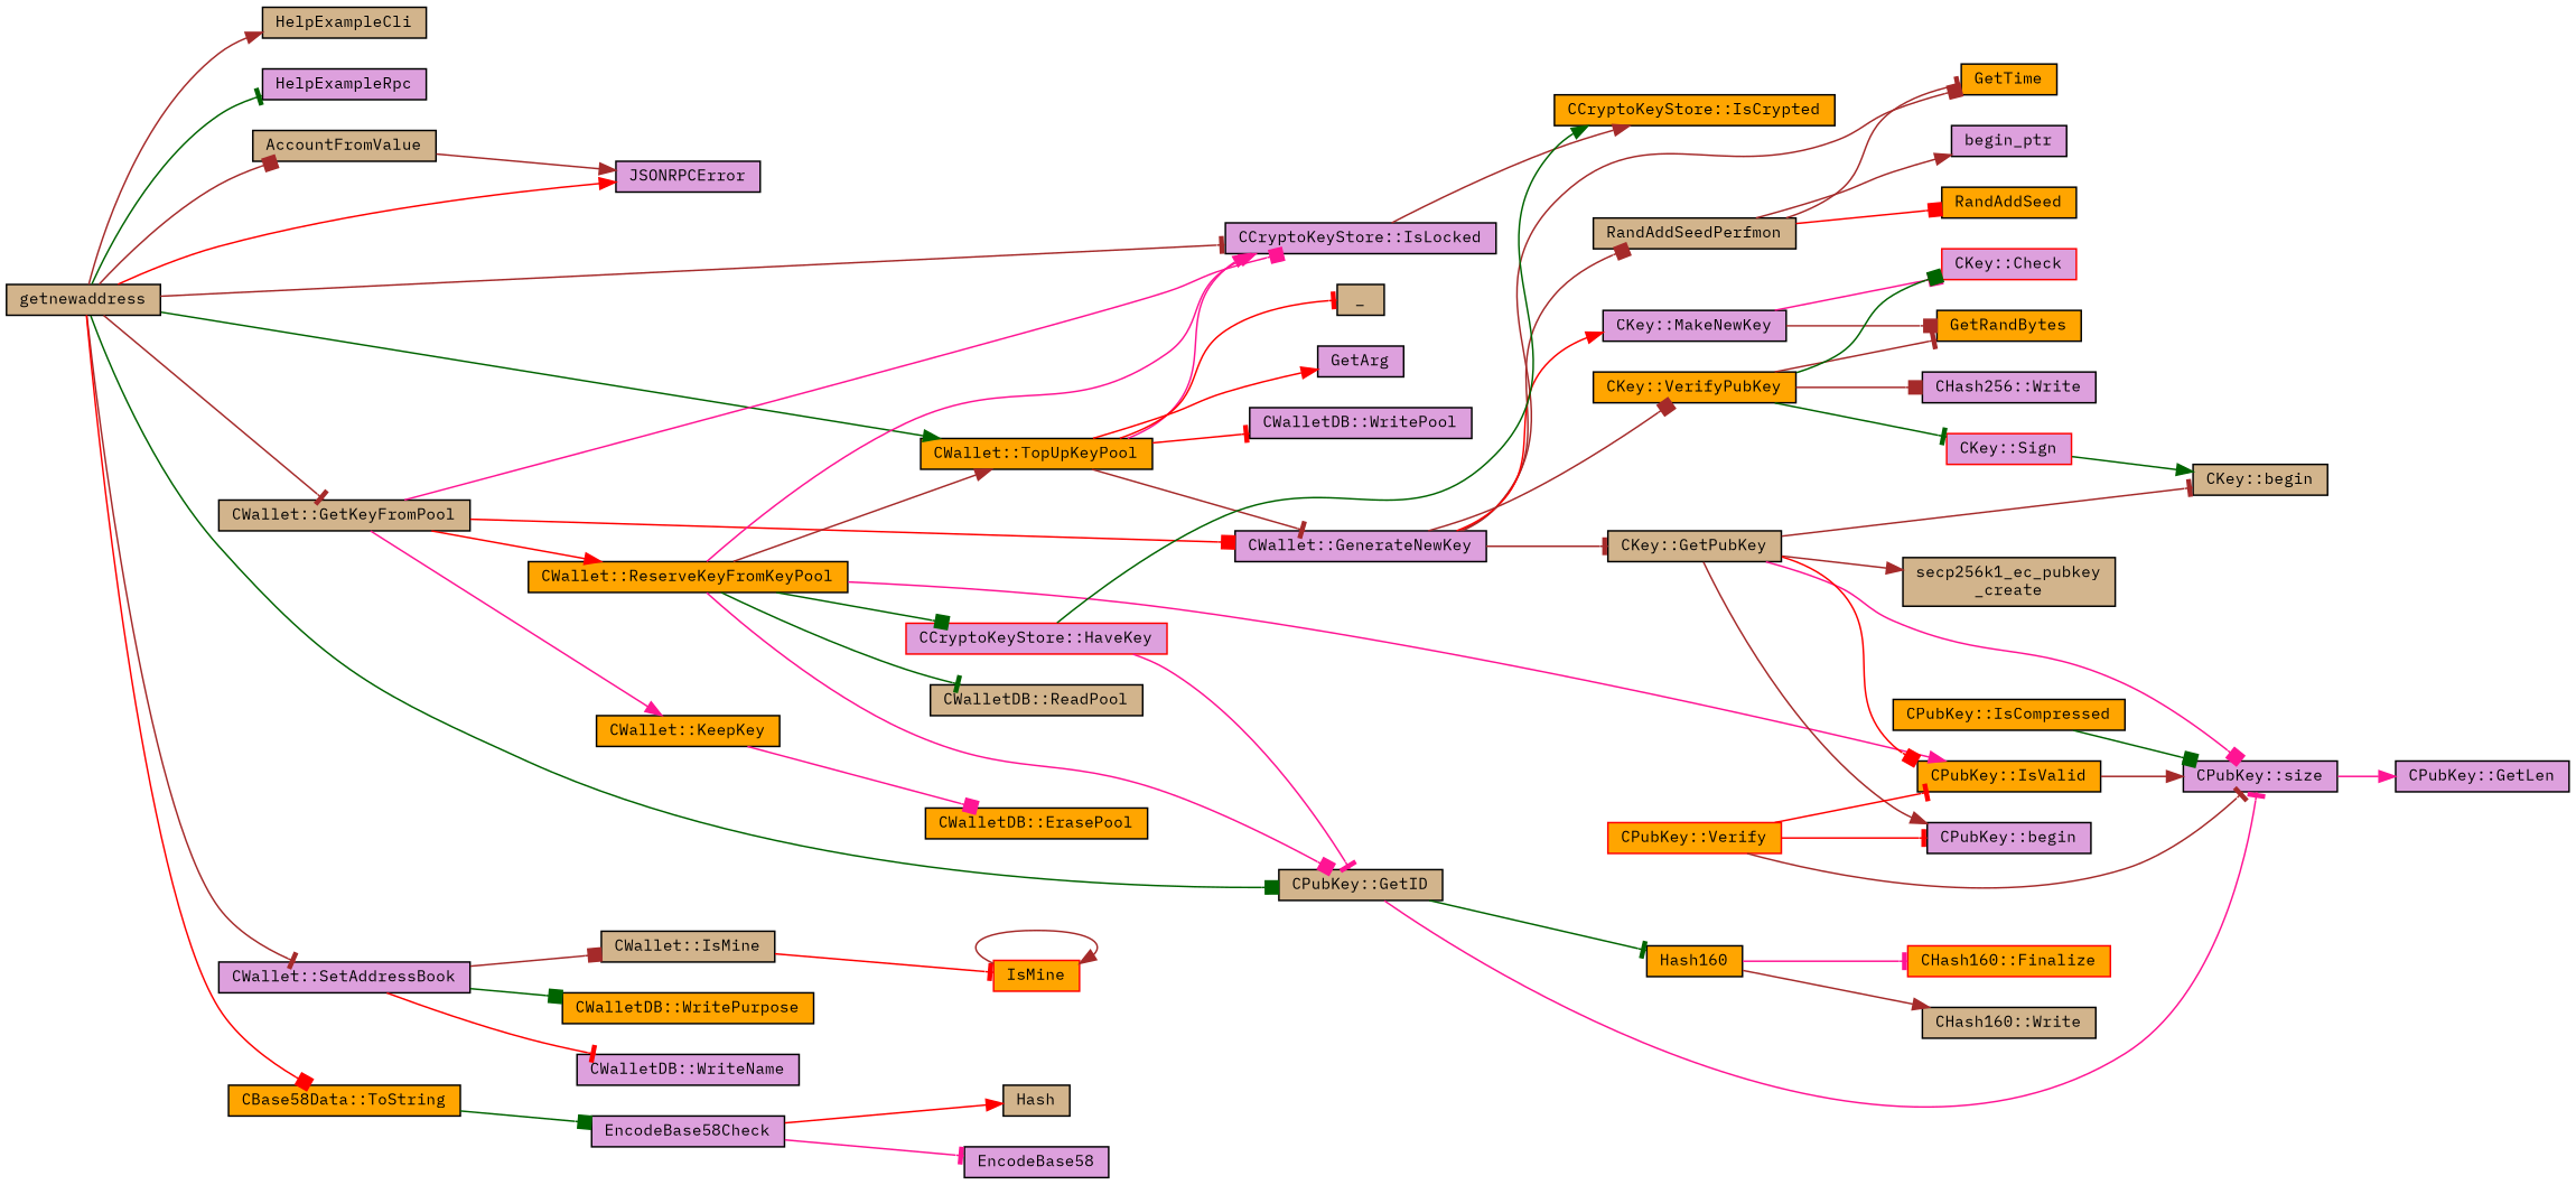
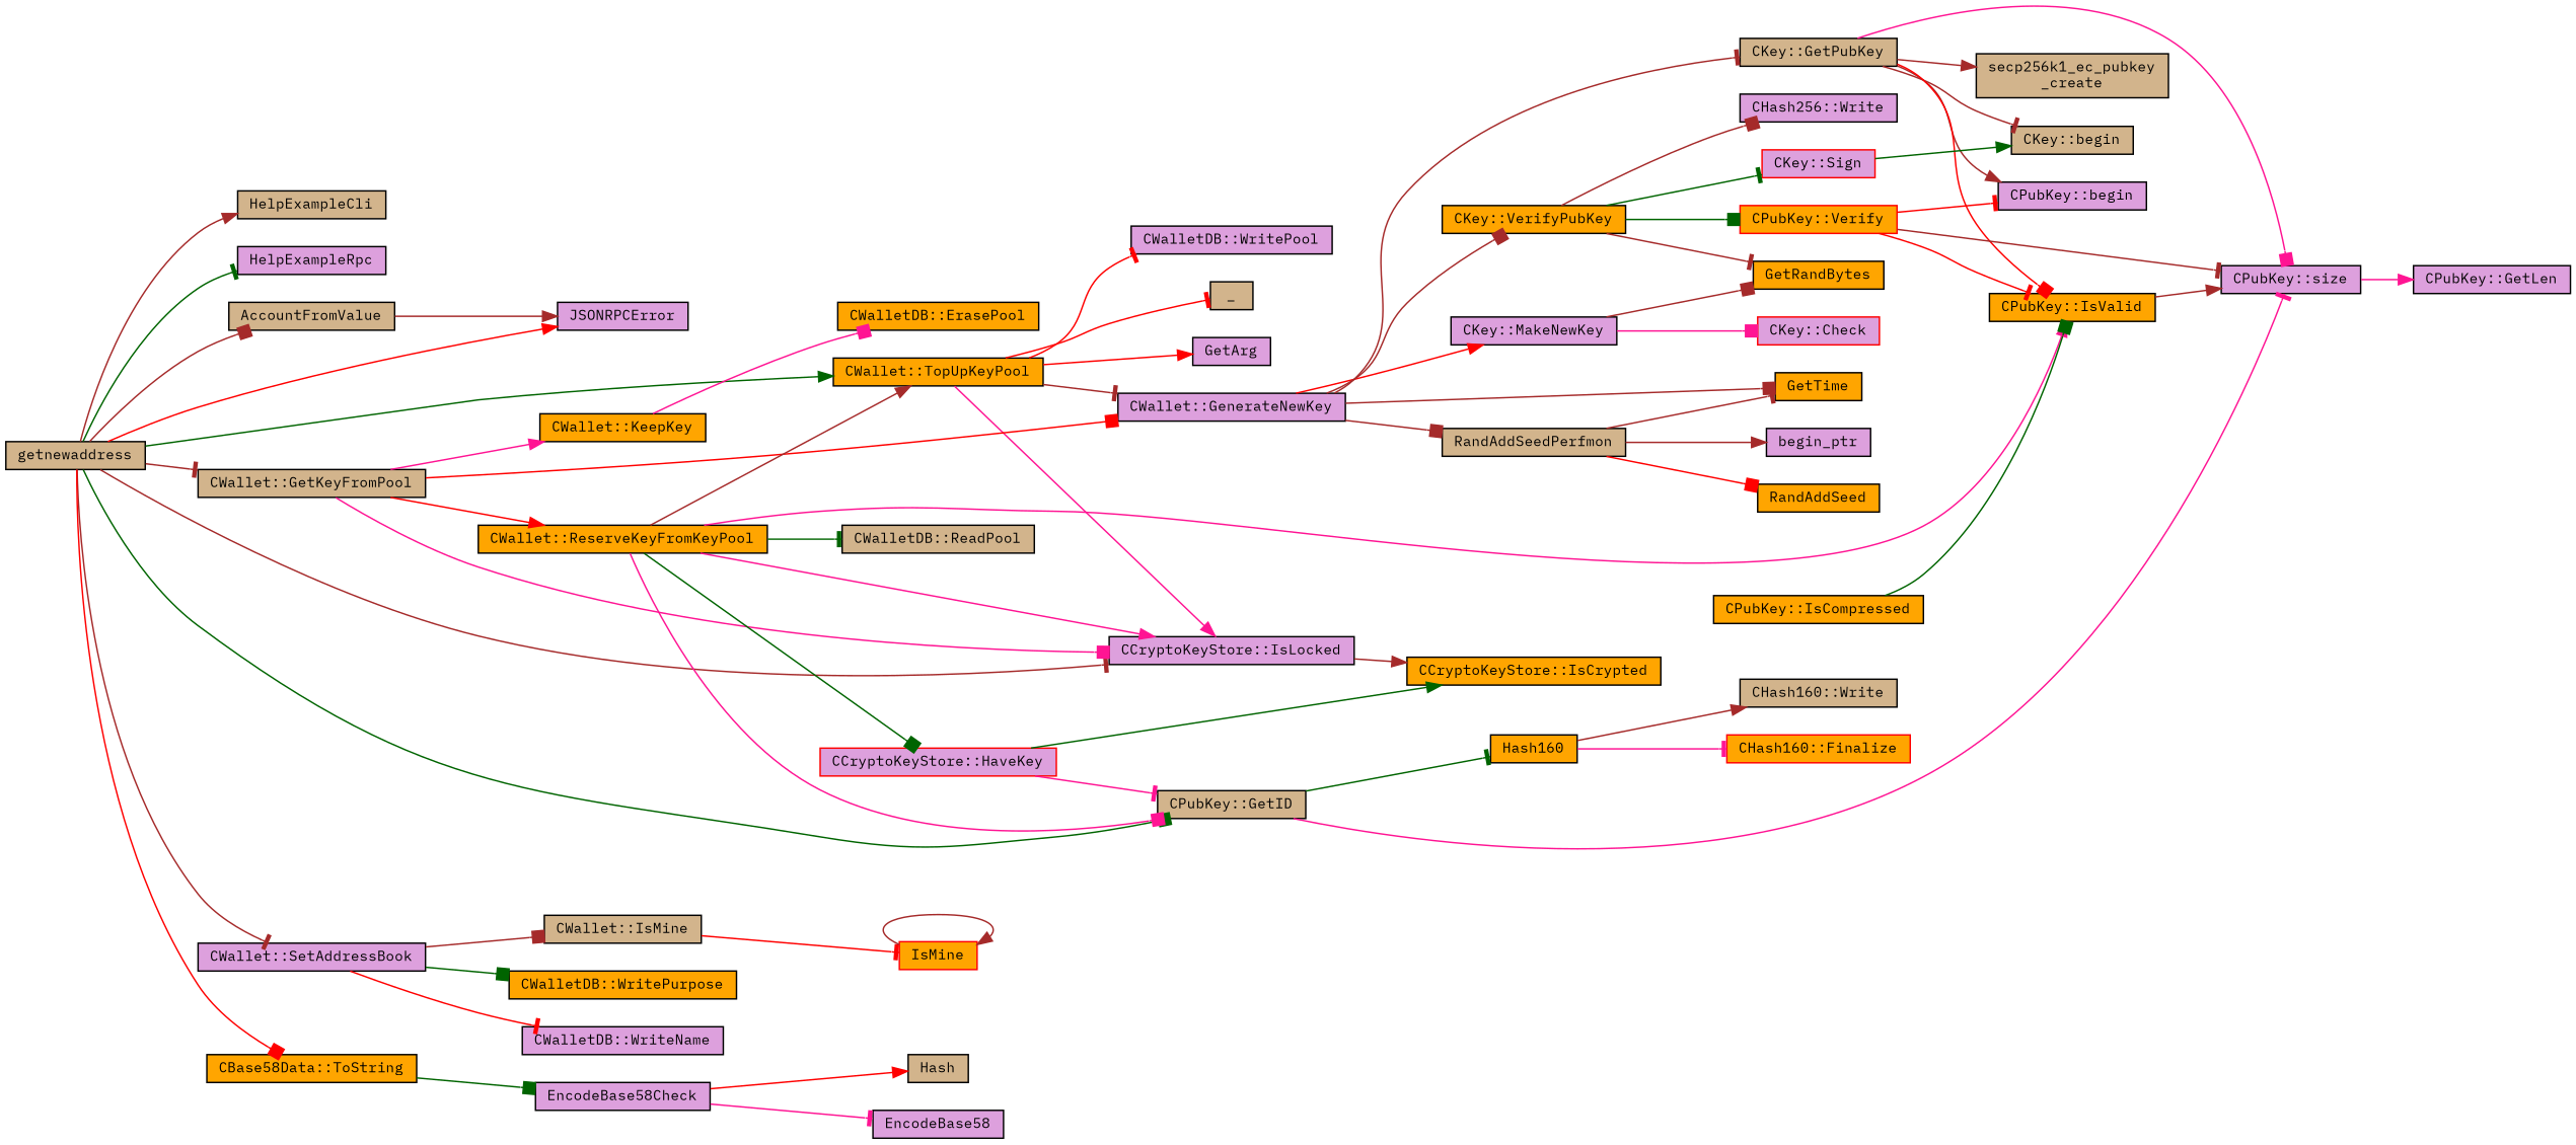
  digraph {
    fontname="IBM Plex Mono"
    rankdir=LR
    node [color=black fillcolor=plum fontname="IBM Plex Mono" fontsize=10 shape=record style=filled]
    edge [arrowhead=normal color=brown fontname="IBM Plex Mono" fontsize=10 labelfontname=Helvetica labelfontsize=10 style=solid]
    n1 [fillcolor=tan fontcolor=black height=0.2 label=getnewaddress width=0.4]
    n2 [fillcolor=tan height=0.2 label=HelpExampleCli width=0.4]
    n3 [height=0.2 label=HelpExampleRpc width=0.4]
    n4 [fillcolor=tan height=0.2 label=AccountFromValue width=0.4]
    n5 [height=0.2 label=JSONRPCError width=0.4]
    n6 [height=0.2 label="CCryptoKeyStore::IsLocked" width=0.4]
    n7 [fillcolor=orange height=0.2 label="CWallet::TopUpKeyPool" width=0.4]
    n8 [fillcolor=tan height=0.2 label="CPubKey::GetID" width=0.4]
    n9 [fillcolor=tan height=0.2 label="CWallet::GetKeyFromPool" width=0.4]
    n10 [height=0.2 label="CWallet::SetAddressBook" width=0.4]
    n11 [fillcolor=orange height=0.2 label="CBase58Data::ToString" width=0.4]
    n12 [fillcolor=orange height=0.2 label="CCryptoKeyStore::IsCrypted" width=0.4]
    n13 [height=0.2 label=GetArg width=0.4]
    n14 [height=0.2 label="CWalletDB::WritePool" width=0.4]
    n15 [height=0.2 label="CWallet::GenerateNewKey" width=0.4]
    n16 [fillcolor=tan height=0.2 label=_ width=0.4]
    n17 [height=0.2 label="CPubKey::size" width=0.4]
    n18 [fillcolor=orange height=0.2 label=Hash160 width=0.4]
    n19 [fillcolor=orange height=0.2 label="CWallet::ReserveKeyFromKeyPool" width=0.4]
    n20 [fillcolor=orange height=0.2 label="CWallet::KeepKey" width=0.4]
    n21 [fillcolor=tan height=0.2 label="CWallet::IsMine" width=0.4]
    n22 [fillcolor=orange height=0.2 label="CWalletDB::WritePurpose" width=0.4]
    n23 [height=0.2 label="CWalletDB::WriteName" width=0.4]
    n24 [height=0.2 label=EncodeBase58Check width=0.4]
    n25 [fillcolor=tan height=0.2 label=RandAddSeedPerfmon width=0.4]
    n26 [fillcolor=orange height=0.2 label=GetTime width=0.4]
    n27 [height=0.2 label="CKey::MakeNewKey" width=0.4]
    n28 [fillcolor=tan height=0.2 label="CKey::GetPubKey" width=0.4]
    n29 [fillcolor=orange height=0.2 label="CKey::VerifyPubKey" width=0.4]
    n30 [fillcolor=orange height=0.2 label=RandAddSeed width=0.4]
    n31 [height=0.2 label=begin_ptr width=0.4]
    n32 [fillcolor=orange height=0.2 label=GetRandBytes width=0.4]
    n33 [color=red height=0.2 label="CKey::Check" width=0.4]
    n34 [fillcolor=tan height=0.2 label="secp256k1_ec_pubkey\l_create" width=0.4]
    n35 [height=0.2 label="CPubKey::begin" width=0.4]
    n36 [fillcolor=tan height=0.2 label="CKey::begin" width=0.4]
    n37 [fillcolor=orange height=0.2 label="CPubKey::IsValid" width=0.4]
    n38 [height=0.2 label="CHash256::Write" width=0.4]
    n39 [color=red height=0.2 label="CKey::Sign" width=0.4]
    n40 [color=red fillcolor=orange height=0.2 label="CPubKey::Verify" width=0.4]
    n41 [height=0.2 label="CPubKey::GetLen" width=0.4]
    n42 [fillcolor=orange height=0.2 label="CPubKey::IsCompressed" width=0.4]
    n43 [fillcolor=tan height=0.2 label="CHash160::Write" width=0.4]
    n44 [color=red fillcolor=orange height=0.2 label="CHash160::Finalize" width=0.4]
    n45 [fillcolor=tan height=0.2 label="CWalletDB::ReadPool" width=0.4]
    n46 [color=red height=0.2 label="CCryptoKeyStore::HaveKey" width=0.4]
    n47 [fillcolor=orange height=0.2 label="CWalletDB::ErasePool" width=0.4]
    n48 [color=red fillcolor=orange height=0.2 label=IsMine width=0.4]
    n49 [fillcolor=tan height=0.2 label=Hash width=0.4]
    n50 [height=0.2 label=EncodeBase58 width=0.4]
    n1 -> n2
    n1 -> n3 [arrowhead=tee color=darkgreen]
    n1 -> n4 [arrowhead=box]
    n1 -> n5 [color=red]
    n1 -> n6 [arrowhead=tee]
    n1 -> n7 [color=darkgreen]
    n1 -> n8 [arrowhead=box color=darkgreen]
    n1 -> n9 [arrowhead=tee]
    n1 -> n10 [arrowhead=tee]
    n1 -> n11 [arrowhead=box color=red]
    n4 -> n5
    n6 -> n12
    n7 -> n6 [color=deeppink]
    n7 -> n13 [color=red]
    n7 -> n14 [arrowhead=tee color=red]
    n7 -> n15 [arrowhead=tee]
    n7 -> n16 [arrowhead=tee color=red]
    n8 -> n17 [arrowhead=tee color=deeppink]
    n8 -> n18 [arrowhead=tee color=darkgreen]
    n9 -> n6 [arrowhead=box color=deeppink]
    n9 -> n15 [arrowhead=box color=red]
    n9 -> n19 [color=red]
    n9 -> n20 [color=deeppink]
    n10 -> n21 [arrowhead=box]
    n10 -> n22 [arrowhead=box color=darkgreen]
    n10 -> n23 [arrowhead=tee color=red]
    n11 -> n24 [arrowhead=box color=darkgreen]
    n15 -> n25 [arrowhead=box]
    n15 -> n26 [arrowhead=box]
    n15 -> n27 [color=red]
    n15 -> n28 [arrowhead=tee]
    n15 -> n29 [arrowhead=box]
    n17 -> n41 [color=deeppink]
    n18 -> n43
    n18 -> n44 [arrowhead=tee color=deeppink]
    n19 -> n6 [color=deeppink]
    n19 -> n7
    n19 -> n8 [arrowhead=box color=deeppink]
    n19 -> n37 [color=deeppink]
    n19 -> n45 [arrowhead=tee color=darkgreen]
    n19 -> n46 [arrowhead=box color=darkgreen]
    n20 -> n47 [arrowhead=box color=deeppink]
    n21 -> n48 [arrowhead=tee color=red]
    n24 -> n49 [color=red]
    n24 -> n50 [arrowhead=tee color=deeppink]
    n25 -> n26 [arrowhead=tee]
    n25 -> n30 [arrowhead=box color=red]
    n25 -> n31
    n27 -> n32 [arrowhead=box]
    n27 -> n33 [arrowhead=box color=deeppink]
    n28 -> n17 [arrowhead=box color=deeppink]
    n28 -> n34
    n28 -> n35
    n28 -> n36 [arrowhead=tee]
    n28 -> n37 [arrowhead=box color=red]
    n29 -> n32 [arrowhead=tee]
    n29 -> n38 [arrowhead=box]
    n29 -> n39 [arrowhead=tee color=darkgreen]
-   n29 -> n33 [arrowhead=box color=darkgreen]
+   n29 -> n40 [arrowhead=box color=darkgreen]
    n37 -> n17
    n39 -> n36 [color=darkgreen]
    n40 -> n17 [arrowhead=tee]
    n40 -> n35 [arrowhead=tee color=red]
    n40 -> n37 [arrowhead=tee color=red]
-   n42 -> n17 [arrowhead=box color=darkgreen]
+   n42 -> n37 [arrowhead=box color=darkgreen]
    n46 -> n8 [arrowhead=tee color=deeppink]
    n46 -> n12 [color=darkgreen]
    n48 -> n48
  }
